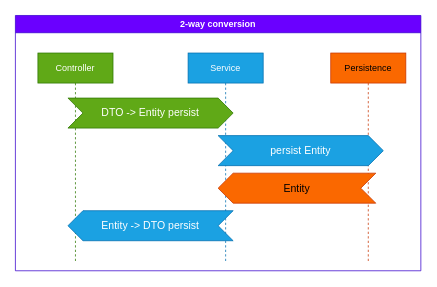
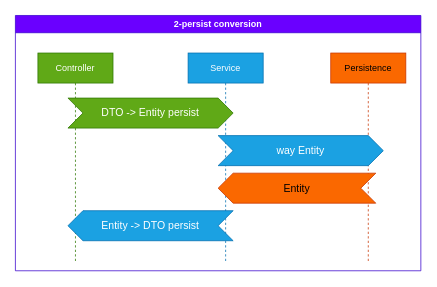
  <mxCell id="0" />
  <mxCell id="1" parent="0" />
- <mxCell id="2" value="2-way conversion" style="swimlane;whiteSpace=wrap;html=1;fillColor=#6a00ff;fontColor=#ffffff;strokeColor=#3700CC;" vertex="1" parent="1"><mxGeometry x="20" y="20" width="540" height="340" as="geometry" /></mxCell>
+ <mxCell id="2" value="2-persist conversion" style="swimlane;whiteSpace=wrap;html=1;fillColor=#6a00ff;fontColor=#ffffff;strokeColor=#3700CC;" vertex="1" parent="1"><mxGeometry x="20" y="20" width="540" height="340" as="geometry" /></mxCell>
  <mxCell id="3" value="Controller" style="shape=umlLifeline;perimeter=lifelinePerimeter;whiteSpace=wrap;html=1;container=1;dropTarget=0;collapsible=0;recursiveResize=0;outlineConnect=0;portConstraint=eastwest;newEdgeStyle={&quot;edgeStyle&quot;:&quot;elbowEdgeStyle&quot;,&quot;elbow&quot;:&quot;vertical&quot;,&quot;curved&quot;:0,&quot;rounded&quot;:0};fillColor=#60a917;fontColor=#ffffff;strokeColor=#2D7600;" vertex="1" parent="2"><mxGeometry x="30" y="50" width="100" height="280" as="geometry" /></mxCell>
  <mxCell id="4" value="Service" style="shape=umlLifeline;perimeter=lifelinePerimeter;whiteSpace=wrap;html=1;container=1;dropTarget=0;collapsible=0;recursiveResize=0;outlineConnect=0;portConstraint=eastwest;newEdgeStyle={&quot;edgeStyle&quot;:&quot;elbowEdgeStyle&quot;,&quot;elbow&quot;:&quot;vertical&quot;,&quot;curved&quot;:0,&quot;rounded&quot;:0};fillColor=#1ba1e2;fontColor=#ffffff;strokeColor=#006EAF;" vertex="1" parent="2"><mxGeometry x="230" y="50" width="100" height="280" as="geometry" /></mxCell>
  <mxCell id="5" value="Persistence" style="shape=umlLifeline;perimeter=lifelinePerimeter;whiteSpace=wrap;html=1;container=1;dropTarget=0;collapsible=0;recursiveResize=0;outlineConnect=0;portConstraint=eastwest;newEdgeStyle={&quot;edgeStyle&quot;:&quot;elbowEdgeStyle&quot;,&quot;elbow&quot;:&quot;vertical&quot;,&quot;curved&quot;:0,&quot;rounded&quot;:0};fillColor=#fa6800;fontColor=#000000;strokeColor=#C73500;" vertex="1" parent="2"><mxGeometry x="420" y="50" width="100" height="280" as="geometry" /></mxCell>
  <mxCell id="6" value="DTO -&amp;gt; Entity persist" style="html=1;shape=mxgraph.infographic.ribbonSimple;notch1=20;notch2=20;align=center;verticalAlign=middle;fontSize=14;fontStyle=0;fillColor=#60a917;whiteSpace=wrap;fontColor=#ffffff;strokeColor=#2D7600;" vertex="1" parent="2"><mxGeometry x="70" y="110" width="220" height="40" as="geometry" /></mxCell>
- <mxCell id="7" value="persist Entity" style="html=1;shape=mxgraph.infographic.ribbonSimple;notch1=20;notch2=20;align=center;verticalAlign=middle;fontSize=14;fontStyle=0;fillColor=#1ba1e2;whiteSpace=wrap;fontColor=#ffffff;strokeColor=#006EAF;" vertex="1" parent="2"><mxGeometry x="270" y="160" width="220" height="40" as="geometry" /></mxCell>
+ <mxCell id="7" value="way Entity" style="html=1;shape=mxgraph.infographic.ribbonSimple;notch1=20;notch2=20;align=center;verticalAlign=middle;fontSize=14;fontStyle=0;fillColor=#1ba1e2;whiteSpace=wrap;fontColor=#ffffff;strokeColor=#006EAF;" vertex="1" parent="2"><mxGeometry x="270" y="160" width="220" height="40" as="geometry" /></mxCell>
  <mxCell id="8" value="Entity" style="html=1;shape=mxgraph.infographic.ribbonSimple;notch1=20;notch2=20;align=center;verticalAlign=middle;fontSize=14;fontStyle=0;fillColor=#fa6800;whiteSpace=wrap;direction=west;fontColor=#000000;strokeColor=#C73500;" vertex="1" parent="2"><mxGeometry x="270" y="210" width="210" height="40" as="geometry" /></mxCell>
  <mxCell id="9" value="Entity -&amp;gt; DTO persist" style="html=1;shape=mxgraph.infographic.ribbonSimple;notch1=20;notch2=20;align=center;verticalAlign=middle;fontSize=14;fontStyle=0;fillColor=#1ba1e2;whiteSpace=wrap;direction=west;fontColor=#ffffff;strokeColor=#006EAF;" vertex="1" parent="2"><mxGeometry x="70" y="260" width="220" height="40" as="geometry" /></mxCell>
